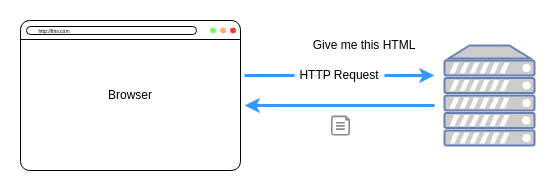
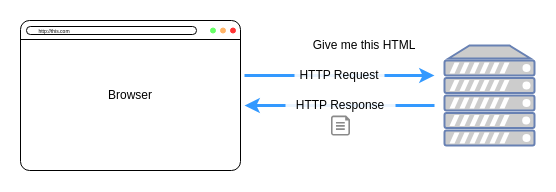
  <mxCell id="0" />
  <mxCell id="1" parent="0" />
  <mxCell id="2" value="" style="fontColor=#0066CC;verticalAlign=top;verticalLabelPosition=bottom;labelPosition=center;align=center;html=1;outlineConnect=0;fillColor=#CCCCCC;strokeColor=#6881B3;gradientColor=none;gradientDirection=north;strokeWidth=2;shape=mxgraph.networks.server;" vertex="1" parent="1"><mxGeometry x="444" y="45" width="90" height="100" as="geometry" /></mxCell>
  <mxCell id="3" value="" style="group" vertex="1" connectable="0" parent="1"><mxGeometry x="20" y="20" width="220" height="150" as="geometry" /></mxCell>
  <mxCell id="4" value="" style="rounded=1;whiteSpace=wrap;html=1;arcSize=6;" vertex="1" parent="3"><mxGeometry width="220" height="150" as="geometry" /></mxCell>
  <mxCell id="5" value="" style="ellipse;whiteSpace=wrap;html=1;aspect=fixed;fillColor=#FF3333;strokeColor=#FF3333;" vertex="1" parent="3"><mxGeometry x="210" y="7.5" width="5" height="5" as="geometry" /></mxCell>
  <mxCell id="6" value="" style="ellipse;whiteSpace=wrap;html=1;aspect=fixed;fillColor=#FFB366;strokeColor=#FFB366;" vertex="1" parent="3"><mxGeometry x="200" y="7.5" width="5" height="5" as="geometry" /></mxCell>
  <mxCell id="7" value="" style="ellipse;whiteSpace=wrap;html=1;aspect=fixed;fillColor=#66FF66;strokeColor=#66FF66;" vertex="1" parent="3"><mxGeometry x="190" y="7.5" width="5" height="5" as="geometry" /></mxCell>
  <mxCell id="8" value="" style="rounded=1;whiteSpace=wrap;html=1;arcSize=48;fontSize=6;" vertex="1" parent="3"><mxGeometry x="6" y="6" width="170" height="8" as="geometry" /></mxCell>
  <mxCell id="9" value="" style="endArrow=none;html=1;" edge="1" parent="3"><mxGeometry width="50" height="50" relative="1" as="geometry"><mxPoint y="19" as="sourcePoint" /><mxPoint x="220" y="19" as="targetPoint" /></mxGeometry></mxCell>
  <mxCell id="10" value="Browser" style="text;html=1;strokeColor=none;fillColor=none;align=center;verticalAlign=middle;whiteSpace=wrap;rounded=0;opacity=90;" vertex="1" parent="3"><mxGeometry x="90" y="65" width="40" height="20" as="geometry" /></mxCell>
  <mxCell id="11" value="http://this.com" style="text;html=1;strokeColor=none;fillColor=none;align=center;verticalAlign=middle;whiteSpace=wrap;rounded=0;fontSize=5;opacity=90;" vertex="1" parent="3"><mxGeometry x="14" width="40" height="20" as="geometry" /></mxCell>
  <mxCell id="12" value="" style="endArrow=classic;html=1;strokeWidth=3;strokeColor=#3399FF;" edge="1" parent="1"><mxGeometry width="50" height="50" relative="1" as="geometry"><mxPoint x="244" y="75" as="sourcePoint" /><mxPoint x="434" y="75" as="targetPoint" /></mxGeometry></mxCell>
  <mxCell id="13" value="" style="endArrow=classic;html=1;strokeWidth=3;strokeColor=#3399FF;" edge="1" parent="1"><mxGeometry width="50" height="50" relative="1" as="geometry"><mxPoint x="434" y="105" as="sourcePoint" /><mxPoint x="244" y="105" as="targetPoint" /></mxGeometry></mxCell>
  <mxCell id="14" value="Give me this HTML" style="text;html=1;strokeColor=none;fillColor=none;align=center;verticalAlign=middle;whiteSpace=wrap;rounded=0;" vertex="1" parent="1"><mxGeometry x="294" y="35" width="140" height="20" as="geometry" /></mxCell>
  <mxCell id="15" value="HTTP Request" style="text;html=1;align=center;verticalAlign=middle;whiteSpace=wrap;rounded=0;fillColor=#ffffff;opacity=90;" vertex="1" parent="1"><mxGeometry x="294" y="65" width="90" height="20" as="geometry" /></mxCell>
+ <mxCell id="16" value="HTTP Response&lt;br&gt;" style="text;html=1;align=center;verticalAlign=middle;whiteSpace=wrap;rounded=0;fillColor=#ffffff;opacity=90;" vertex="1" parent="1"><mxGeometry x="285" y="95" width="110" height="20" as="geometry" /></mxCell>
  <mxCell id="17" value="" style="shadow=0;dashed=0;html=1;strokeColor=none;labelPosition=center;verticalLabelPosition=bottom;verticalAlign=top;align=center;shape=mxgraph.azure.file;fillColor=#7D7D7D;opacity=90;" vertex="1" parent="1"><mxGeometry x="330.5" y="115" width="19" height="20" as="geometry" /></mxCell>
